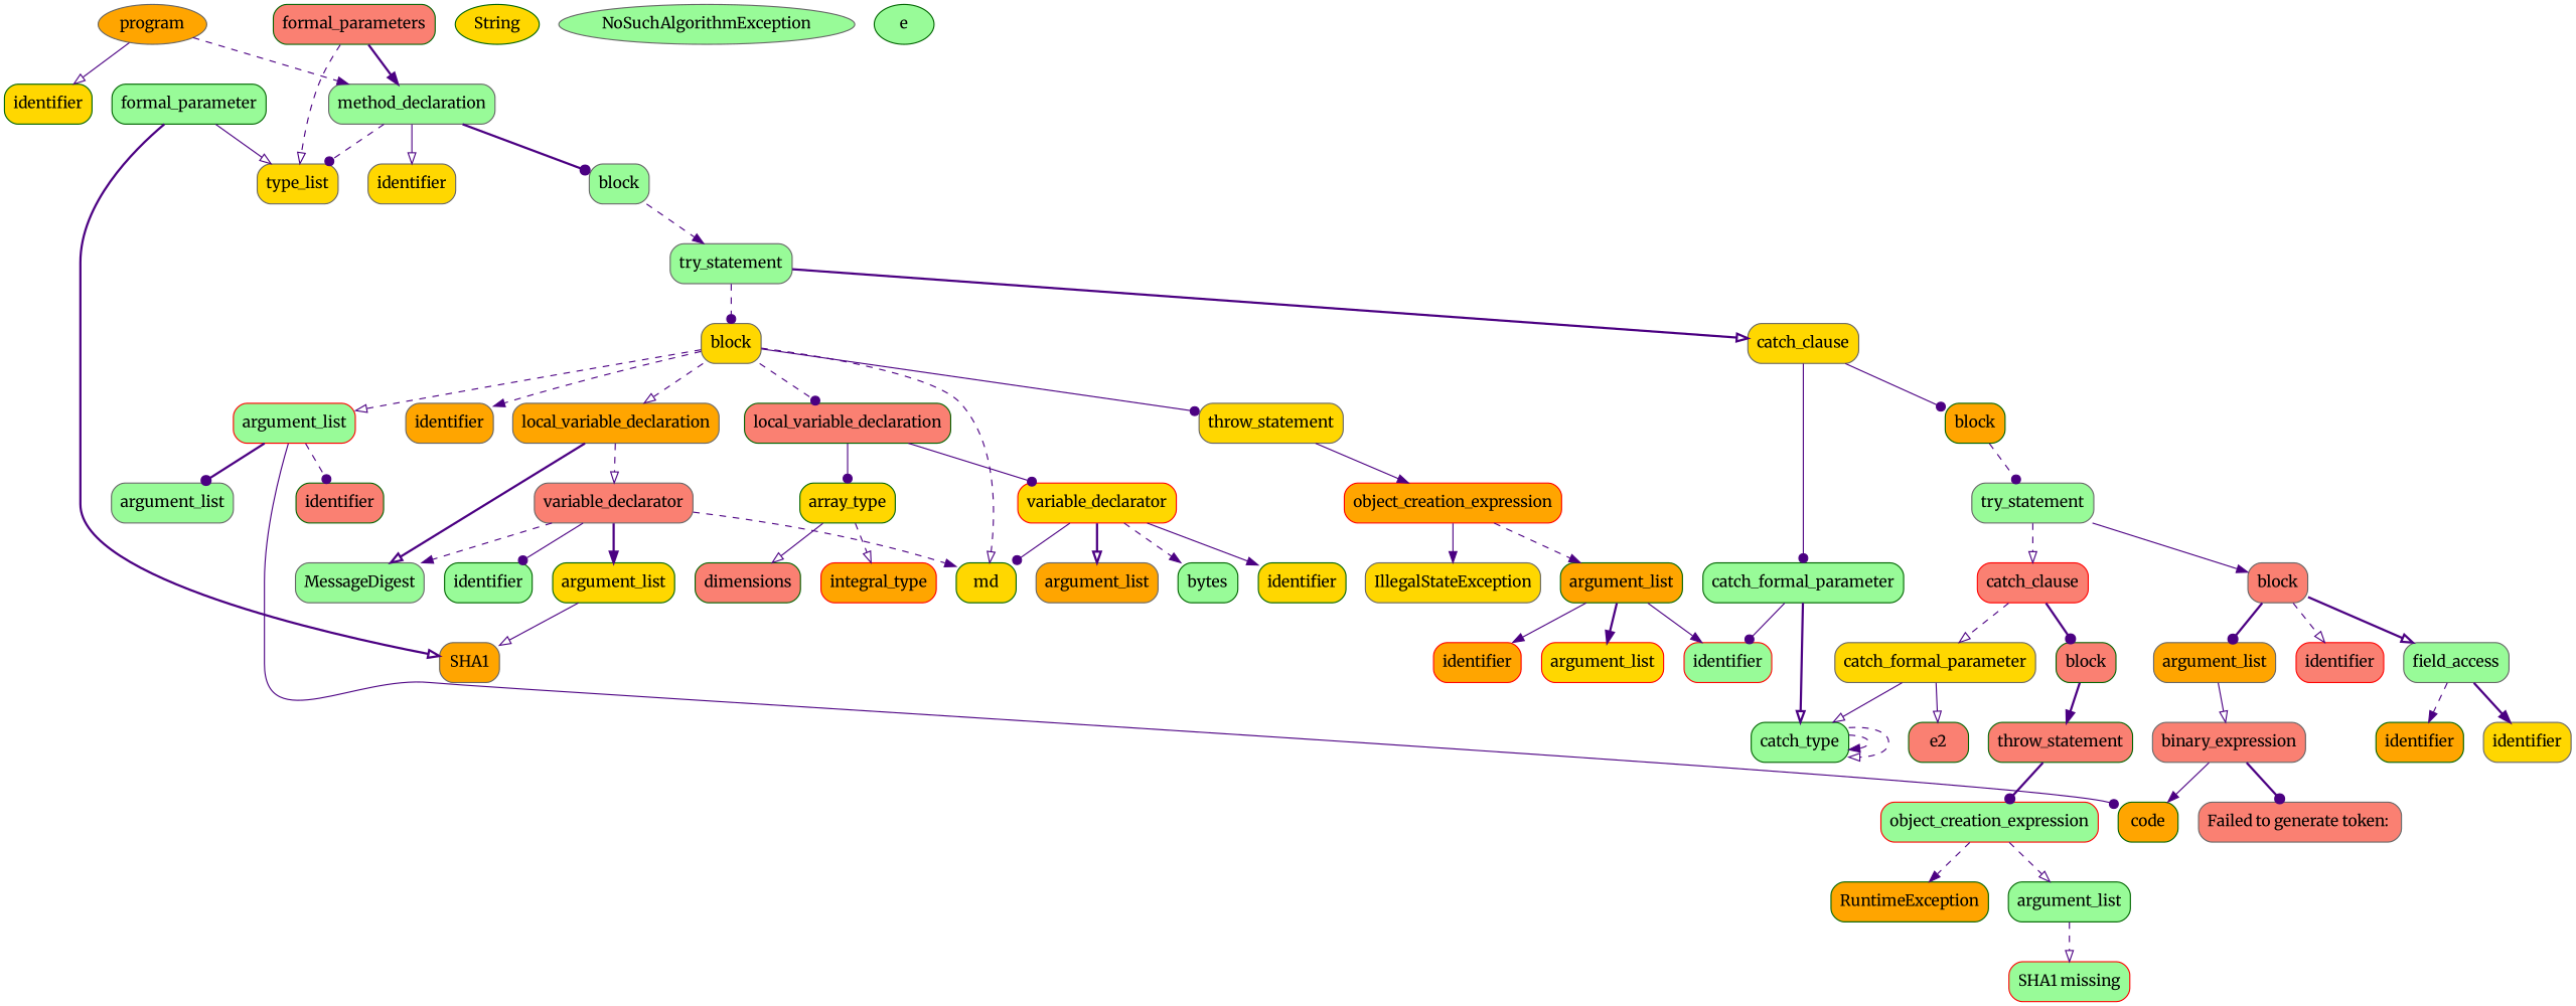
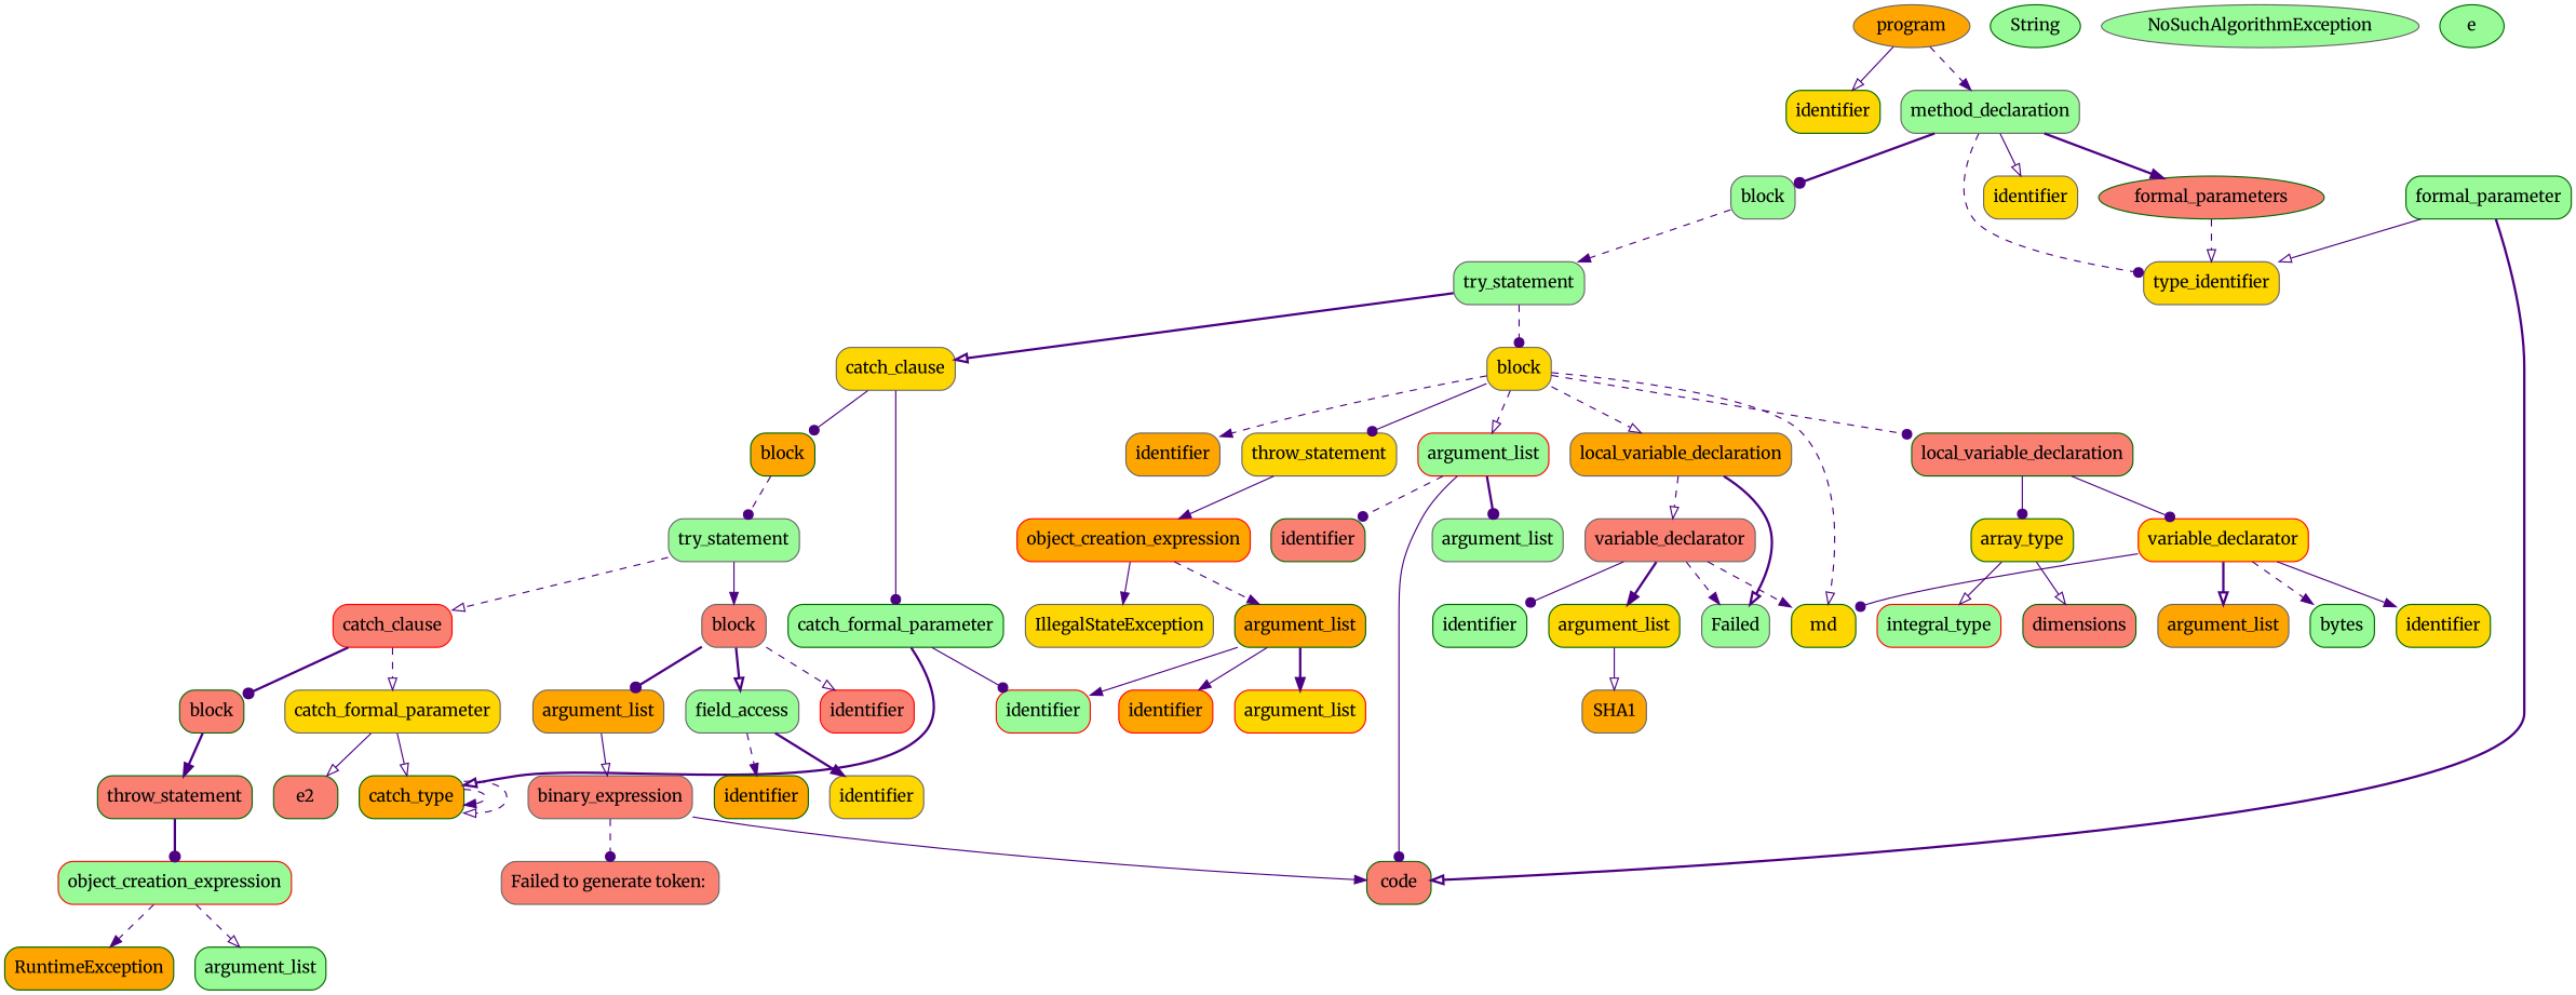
  digraph {
    fontname=Merriweather
    node [color=gray40 fillcolor=palegreen fontname=Merriweather node_type=token shape=box style="rounded, filled,filled"]
    edge [arrowhead=onormal color=indigo edge_type=AST_edge fontname=Merriweather shape=vee style=dashed]
    n1 [code="public class CFG_test4 {\n    public String generateToken(String code) {\n        try {            \n            MessageDigest md = MessageDigest.getInstance(\"SHA1\");            \n            md.update(code.getBytes());            \n            byte[] bytes = md.digest();            \n            throw new IllegalStateException(e.getMessage());      \n        } catch (NoSuchAlgorithmException e) { \n            try {\n                System.out.println(\"Failed to generate token: \" + code);\n            }\n            catch (NoSuchAlgorithmException e2) {\n                throw new RuntimeException(\"SHA1 missing\");\n            }   \n        }    \n    }\n}" fillcolor=orange label=program node_type=program shape=ellipse]
    n2 [code=CFG_test4 color=darkgreen fillcolor=gold label=identifier node_type=identifier]
    n3 [code="public String generateToken(String code) {\n        try {            \n            MessageDigest md = MessageDigest.getInstance(\"SHA1\");            \n            md.update(code.getBytes());            \n            byte[] bytes = md.digest();            \n            throw new IllegalStateException(e.getMessage());      \n        } catch (NoSuchAlgorithmException e) { \n            try {\n                System.out.println(\"Failed to generate token: \" + code);\n            }\n            catch (NoSuchAlgorithmException e2) {\n                throw new RuntimeException(\"SHA1 missing\");\n            }   \n        }    \n    }" label=method_declaration node_type=method_declaration]
-   n4 [code=String fillcolor=gold label=type_list node_type=type_identifier]
+   n4 [code=String fillcolor=gold label=type_identifier node_type=type_identifier]
    n5 [code=generateToken fillcolor=gold label=identifier node_type=identifier]
-   n6 [code="(String code)" color=darkgreen fillcolor=salmon label=formal_parameters node_type=formal_parameters]
+   n6 [code="(String code)" color=darkgreen fillcolor=salmon label=formal_parameters node_type=formal_parameters shape=ellipse]
    n7 [code="{\n        try {            \n            MessageDigest md = MessageDigest.getInstance(\"SHA1\");            \n            md.update(code.getBytes());            \n            byte[] bytes = md.digest();            \n            throw new IllegalStateException(e.getMessage());      \n        } catch (NoSuchAlgorithmException e) { \n            try {\n                System.out.println(\"Failed to generate token: \" + code);\n            }\n            catch (NoSuchAlgorithmException e2) {\n                throw new RuntimeException(\"SHA1 missing\");\n            }   \n        }    \n    }" label=block node_type=block]
    n8 [code="try {            \n            MessageDigest md = MessageDigest.getInstance(\"SHA1\");            \n            md.update(code.getBytes());            \n            byte[] bytes = md.digest();            \n            throw new IllegalStateException(e.getMessage());      \n        } catch (NoSuchAlgorithmException e) { \n            try {\n                System.out.println(\"Failed to generate token: \" + code);\n            }\n            catch (NoSuchAlgorithmException e2) {\n                throw new RuntimeException(\"SHA1 missing\");\n            }   \n        }" label=try_statement node_type=try_statement]
    n9 [code="String code" color=darkgreen label=formal_parameter node_type=formal_parameter]
-   n10 [code=code color=darkgreen fillcolor=orange label=code node_composition="{17, 74}" node_name=code]
+   n10 [code=code color=darkgreen fillcolor=salmon label=code node_composition="{17, 74}" node_name=code]
    n11 [code="{            \n            MessageDigest md = MessageDigest.getInstance(\"SHA1\");            \n            md.update(code.getBytes());            \n            byte[] bytes = md.digest();            \n            throw new IllegalStateException(e.getMessage());      \n        }" fillcolor=gold label=block node_type=block]
    n12 [code="catch (NoSuchAlgorithmException e) { \n            try {\n                System.out.println(\"Failed to generate token: \" + code);\n            }\n            catch (NoSuchAlgorithmException e2) {\n                throw new RuntimeException(\"SHA1 missing\");\n            }   \n        }" fillcolor=gold label=catch_clause node_type=catch_clause]
    n13 [code="MessageDigest md = MessageDigest.getInstance(\"SHA1\");" fillcolor=orange label=local_variable_declaration node_type=local_variable_declaration]
    n14 [code=md color=darkgreen fillcolor=gold label=md node_composition="{24}" node_name=md]
    n15 [code=update fillcolor=orange label=identifier node_type=identifier]
    n16 [code="(code.getBytes())" color=red label=argument_list node_type=argument_list]
    n17 [code="byte[] bytes = md.digest();" color=darkgreen fillcolor=salmon label=local_variable_declaration node_type=local_variable_declaration]
    n18 [code="throw new IllegalStateException(e.getMessage());" fillcolor=gold label=throw_statement node_type=throw_statement]
    n19 [code="NoSuchAlgorithmException e" color=darkgreen label=catch_formal_parameter node_type=catch_formal_parameter]
    n20 [code="{ \n            try {\n                System.out.println(\"Failed to generate token: \" + code);\n            }\n            catch (NoSuchAlgorithmException e2) {\n                throw new RuntimeException(\"SHA1 missing\");\n            }   \n        }" color=darkgreen fillcolor=orange label=block node_type=block]
-   n21 [code=MessageDigest label=MessageDigest node_composition="{22}" node_name=MessageDigest]
+   n21 [code=MessageDigest label=Failed node_composition="{22}" node_name=MessageDigest]
    n22 [code="md = MessageDigest.getInstance(\"SHA1\")" fillcolor=salmon label=variable_declarator node_type=variable_declarator]
    n23 [code=getBytes color=darkgreen fillcolor=salmon label=identifier node_type=identifier]
    n24 [code="()" label=argument_list node_type=argument_list]
    n25 [code="byte[]" color=darkgreen fillcolor=gold label=array_type node_type=array_type]
    n26 [code="bytes = md.digest()" color=red fillcolor=gold label=variable_declarator node_type=variable_declarator]
    n27 [code="new IllegalStateException(e.getMessage())" color=red fillcolor=orange label=object_creation_expression node_type=object_creation_expression]
    n28 [code=getInstance color=darkgreen label=identifier node_type=identifier]
    n29 [code="(\"SHA1\")" color=darkgreen fillcolor=gold label=argument_list node_type=argument_list]
    n30 [code=SHA1 fillcolor=orange label=SHA1 node_composition="{29}" node_name=SHA1]
-   n31 [code=byte color=red fillcolor=orange label=integral_type node_type=integral_type]
+   n31 [code=byte color=red label=integral_type node_type=integral_type]
    n32 [code="[]" color=darkgreen fillcolor=salmon label=dimensions node_type=dimensions]
    n33 [code=bytes color=darkgreen label=bytes node_composition="{44}" node_name=bytes]
    n34 [code=digest color=darkgreen fillcolor=gold label=identifier node_type=identifier]
    n35 [code="()" fillcolor=orange label=argument_list node_type=argument_list]
    n36 [code=IllegalStateException fillcolor=gold label=IllegalStateException node_composition="{51}" node_name=IllegalStateException]
    n37 [code="(e.getMessage())" color=darkgreen fillcolor=orange label=argument_list node_type=argument_list]
    n38 [code=e color=red label=identifier node_type=identifier]
    n39 [code=getMessage color=red fillcolor=orange label=identifier node_type=identifier]
    n40 [code="()" color=red fillcolor=gold label=argument_list node_type=argument_list]
-   n41 [code=NoSuchAlgorithmException color=darkgreen label=catch_type node_type=catch_type]
+   n41 [code=NoSuchAlgorithmException color=darkgreen fillcolor=orange label=catch_type node_type=catch_type]
    n42 [code="try {\n                System.out.println(\"Failed to generate token: \" + code);\n            }\n            catch (NoSuchAlgorithmException e2) {\n                throw new RuntimeException(\"SHA1 missing\");\n            }" label=try_statement node_type=try_statement]
    n43 [code="{\n                System.out.println(\"Failed to generate token: \" + code);\n            }" fillcolor=salmon label=block node_type=block]
    n44 [code="catch (NoSuchAlgorithmException e2) {\n                throw new RuntimeException(\"SHA1 missing\");\n            }" color=red fillcolor=salmon label=catch_clause node_type=catch_clause]
    n45 [code="System.out" label=field_access node_type=field_access]
    n46 [code=println color=red fillcolor=salmon label=identifier node_type=identifier]
    n47 [code="(\"Failed to generate token: \" + code)" fillcolor=orange label=argument_list node_type=argument_list]
    n48 [code="NoSuchAlgorithmException e2" fillcolor=gold label=catch_formal_parameter node_type=catch_formal_parameter]
    n49 [code="{\n                throw new RuntimeException(\"SHA1 missing\");\n            }" color=darkgreen fillcolor=salmon label=block node_type=block]
    n50 [code=System color=darkgreen fillcolor=orange label=identifier node_type=identifier]
    n51 [code=out fillcolor=gold label=identifier node_type=identifier]
    n52 [code="\"Failed to generate token: \" + code" fillcolor=salmon label=binary_expression node_type=binary_expression]
    n53 [code="Failed to generate token: " fillcolor=salmon label="Failed to generate token: " node_composition="{73}" node_name="Failed to generate token: "]
    n54 [code=e2 color=darkgreen fillcolor=salmon label=e2 node_composition="{79}" node_name=e2]
    n55 [code="throw new RuntimeException(\"SHA1 missing\");" color=darkgreen fillcolor=salmon label=throw_statement node_type=throw_statement]
    n56 [code="new RuntimeException(\"SHA1 missing\")" color=red label=object_creation_expression node_type=object_creation_expression]
    n57 [code=RuntimeException color=darkgreen fillcolor=orange label=RuntimeException node_composition="{83}" node_name=RuntimeException]
    n58 [code="(\"SHA1 missing\")" color=darkgreen label=argument_list node_type=argument_list]
-   n59 [code="SHA1 missing" color=red label="SHA1 missing" node_composition="{85}" node_name="SHA1 missing"]
-   n60 [color=darkgreen fillcolor=gold label=String node_composition="{16}" node_name=String style=filled shape=""]
+   n60 [color=darkgreen label=String node_composition="{16}" node_name=String style=filled shape=""]
    n61 [label=NoSuchAlgorithmException node_composition="{60, 78}" node_name=NoSuchAlgorithmException style=filled shape=""]
    n62 [color=darkgreen label=e node_composition="{61}" node_name=e style=filled shape=""]
    n1 -> n2 [style=solid]
    n1 -> n3 [arrowhead=normal]
    n3 -> n4 [arrowhead=dot]
    n3 -> n5 [style=solid]
-   n6 -> n3 [arrowhead=normal style=bold]
+   n3 -> n6 [arrowhead=normal style=bold]
    n3 -> n7 [arrowhead=dot style=bold]
    n6 -> n4
    n7 -> n8 [arrowhead=normal]
    n8 -> n11 [arrowhead=dot]
    n8 -> n12 [style=bold]
    n9 -> n4 [style=solid]
-   n9 -> n30 [style=bold]
+   n9 -> n10 [style=bold]
    n11 -> n13
    n11 -> n14
    n11 -> n15 [arrowhead=normal]
    n11 -> n16
    n11 -> n17 [arrowhead=dot]
    n11 -> n18 [arrowhead=dot style=solid]
    n12 -> n19 [arrowhead=dot style=solid]
    n12 -> n20 [arrowhead=dot style=solid]
    n13 -> n21 [style=bold]
    n13 -> n22
    n16 -> n10 [arrowhead=dot style=solid]
    n16 -> n23 [arrowhead=dot]
    n16 -> n24 [arrowhead=dot style=bold]
    n17 -> n25 [arrowhead=dot style=solid]
    n17 -> n26 [arrowhead=dot style=solid]
    n18 -> n27 [arrowhead=normal style=solid]
    n19 -> n38 [arrowhead=dot style=solid]
    n19 -> n41 [style=bold]
    n20 -> n42 [arrowhead=dot]
    n22 -> n14 [arrowhead=normal]
    n22 -> n21 [arrowhead=normal]
    n22 -> n28 [arrowhead=dot style=solid]
    n22 -> n29 [arrowhead=normal style=bold]
-   n25 -> n31
+   n25 -> n31 [style=solid]
    n25 -> n32 [style=solid]
    n26 -> n14 [arrowhead=dot style=solid]
    n26 -> n33 [arrowhead=normal]
    n26 -> n34 [arrowhead=normal style=solid]
    n26 -> n35 [style=bold]
    n27 -> n36 [arrowhead=normal style=solid]
    n27 -> n37 [arrowhead=normal]
    n29 -> n30 [style=solid]
    n37 -> n38 [arrowhead=normal style=solid]
    n37 -> n39 [arrowhead=normal style=solid]
    n37 -> n40 [arrowhead=normal style=bold]
    n41 -> n41 [arrowhead=normal]
    n41 -> n41
    n42 -> n43 [arrowhead=normal style=solid]
    n42 -> n44
    n43 -> n45 [style=bold]
    n43 -> n46
    n43 -> n47 [arrowhead=dot style=bold]
    n44 -> n48
    n44 -> n49 [arrowhead=dot style=bold]
    n45 -> n50 [arrowhead=normal]
    n45 -> n51 [arrowhead=normal style=bold]
    n47 -> n52 [style=solid]
    n48 -> n41 [style=solid]
    n48 -> n54 [style=solid]
    n49 -> n55 [arrowhead=normal style=bold]
    n52 -> n10 [arrowhead=normal style=solid]
-   n52 -> n53 [arrowhead=dot style=bold]
+   n52 -> n53 [arrowhead=dot]
    n55 -> n56 [arrowhead=dot style=bold]
    n56 -> n57 [arrowhead=normal]
    n56 -> n58
-   n58 -> n59
  }
